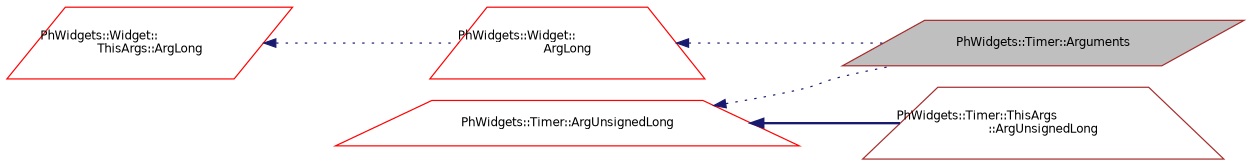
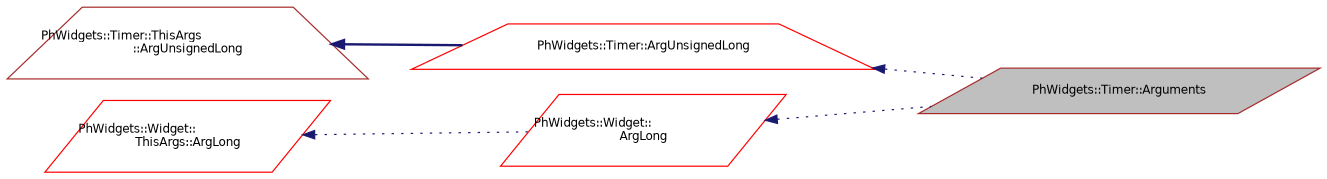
  digraph {
    rankdir=LR
    node [color=red fillcolor=white fontname=Helvetica fontsize=10 shape=parallelogram style=filled]
    edge [color=midnightblue dir=back fontname=Helvetica fontsize=10 labelfontname=Helvetica labelfontsize=10 style=dotted]
    n1 [color=brown fillcolor=grey75 fontcolor=black height=0.2 label="PhWidgets::Timer::Arguments" width=0.4]
    n2 [height=0.2 label="PhWidgets::Timer::ArgUnsignedLong" shape=trapezium width=0.4]
    n3 [color=brown height=0.2 label="PhWidgets::Timer::ThisArgs\l::ArgUnsignedLong" shape=trapezium width=0.4]
-   n4 [height=0.2 label="PhWidgets::Widget::\lArgLong" shape=trapezium width=0.4]
+   n4 [height=0.2 label="PhWidgets::Widget::\lArgLong" width=0.4]
    n5 [height=0.2 label="PhWidgets::Widget::\lThisArgs::ArgLong" width=0.4]
    n2 -> n1
-   n2 -> n3 [style=bold]
+   n3 -> n2 [style=bold]
    n4 -> n1
    n5 -> n4
  }
